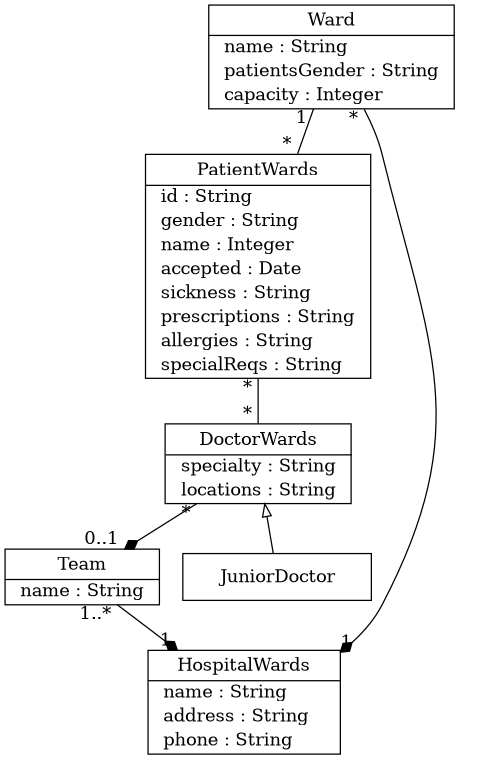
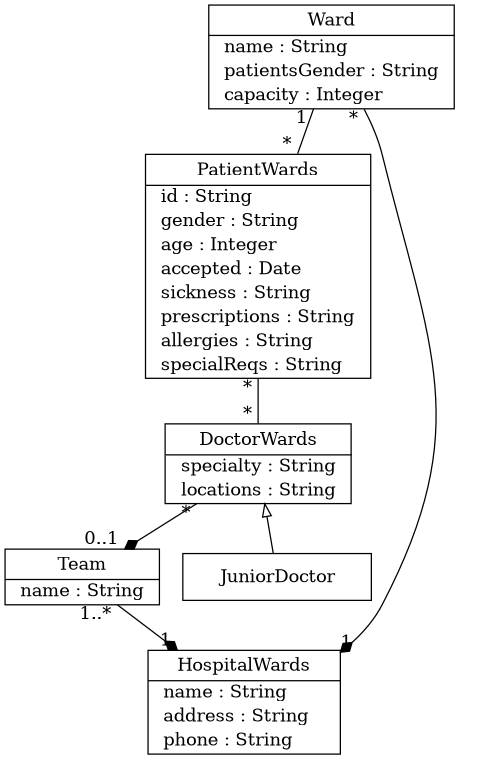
  digraph {
    rankdir=BT
    node [margin=0 shape=plaintext]
    edge [dir=back headlabel="* " headurl="javascript:void()" taillabel="1 " tailurl="javascript:void()"]
    n1 [label=<<table border="1" cellspacing="0" cellborder="0" cellpadding="2"><tr><td cellpadding="4">    HospitalWards    </td></tr><hr/><tr><td align="left" href="" title="String name&#13;">  name : String  </td></tr><tr><td align="left" href="" title="String address&#13;">  address : String  </td></tr><tr><td align="left" href="" title="String phone&#13;">  phone : String  </td></tr></table>>]
    n2 [label=<<table border="1" cellspacing="0" cellborder="0" cellpadding="2"><tr><td cellpadding="4">    Team    </td></tr><hr/><tr><td align="left" href="" title="String name&#13;">  name : String  </td></tr></table>>]
    n3 [label=<<table border="1" cellspacing="0" cellborder="0" cellpadding="2"><tr><td cellpadding="4">    Ward    </td></tr><hr/><tr><td align="left" href="" title="String name&#13;">  name : String  </td></tr><tr><td align="left" href="" title="String patientsGender&#13;">  patientsGender : String  </td></tr><tr><td align="left" href="" title="Integer capacity&#13;">  capacity : Integer  </td></tr></table>>]
    n4 [label=<<table border="1" cellspacing="0" cellborder="0" cellpadding="2"><tr><td cellpadding="4">    DoctorWards    </td></tr><hr/><tr><td align="left" href="" title="String specialty&#13;">  specialty : String  </td></tr><tr><td align="left" href="" title="String locations&#13;">  locations : String  </td></tr></table>>]
-   n5 [label=<<table border="1" cellspacing="0" cellborder="0" cellpadding="2"><tr><td cellpadding="4">    PatientWards    </td></tr><hr/><tr><td align="left" href="" title="String id&#13;">  id : String  </td></tr><tr><td align="left" href="" title="String gender&#13;">  gender : String  </td></tr><tr><td align="left" href="" title="Integer age&#13;">  name : Integer  </td></tr><tr><td align="left" href="" title="Date accepted&#13;">  accepted : Date  </td></tr><tr><td align="left" href="" title="String sickness&#13;">  sickness : String  </td></tr><tr><td align="left" href="" title="String prescriptions&#13;">  prescriptions : String  </td></tr><tr><td align="left" href="" title="String allergies&#13;">  allergies : String  </td></tr><tr><td align="left" href="" title="String specialReqs&#13;">  specialReqs : String  </td></tr></table>>]
+   n5 [label=<<table border="1" cellspacing="0" cellborder="0" cellpadding="2"><tr><td cellpadding="4">    PatientWards    </td></tr><hr/><tr><td align="left" href="" title="String id&#13;">  id : String  </td></tr><tr><td align="left" href="" title="String gender&#13;">  gender : String  </td></tr><tr><td align="left" href="" title="Integer age&#13;">  age : Integer  </td></tr><tr><td align="left" href="" title="Date accepted&#13;">  accepted : Date  </td></tr><tr><td align="left" href="" title="String sickness&#13;">  sickness : String  </td></tr><tr><td align="left" href="" title="String prescriptions&#13;">  prescriptions : String  </td></tr><tr><td align="left" href="" title="String allergies&#13;">  allergies : String  </td></tr><tr><td align="left" href="" title="String specialReqs&#13;">  specialReqs : String  </td></tr></table>>]
    n6 [label=<<table border="1" cellspacing="0" cellborder="0" cellpadding="10"><tr><td>    JuniorDoctor    </td></tr></table>>]
    n1 -> n2 [arrowtail=diamond headlabel="1..* "]
    n1 -> n3 [arrowtail=diamond]
    n2 -> n4 [arrowtail=diamond taillabel="0..1 "]
    n4 -> n5 [dir=none taillabel="* "]
    n5 -> n3 [dir=none headlabel="1 " taillabel="* "]
    n6 -> n4 [arrowhead=empty samehead=gen dir="" headlabel="" headurl="" taillabel="" tailurl=""]
  }
